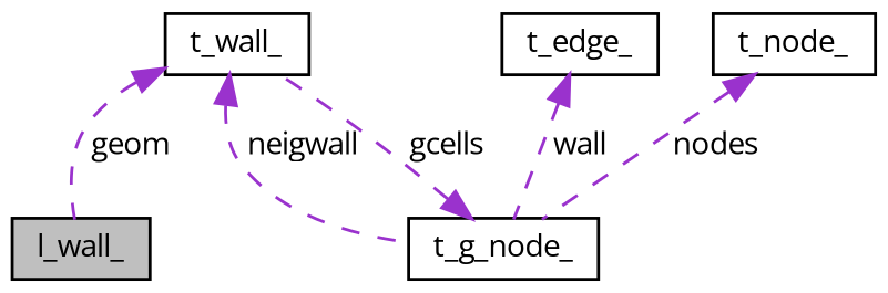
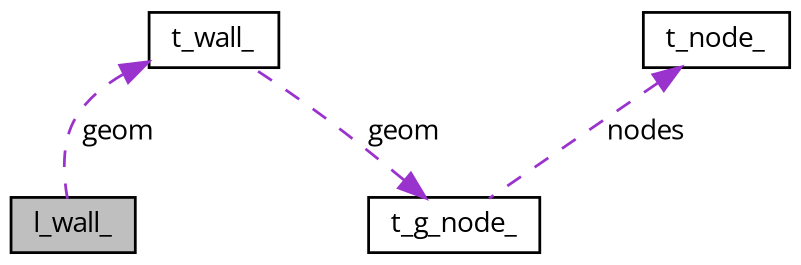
  digraph {
    fontname="Open Sans"
    node [color=black fillcolor=white fontname="Open Sans" fontsize=10 shape=record style=filled]
    edge [color=darkorchid3 dir=back fontname="Open Sans" fontsize=10 labelfontname=Helvetica labelfontsize=10 style=dashed]
    n1 [fillcolor=grey75 fontcolor=black height=0.2 label=l_wall_ width=0.4]
    n2 [height=0.2 label=t_wall_ width=0.4]
    n3 [height=0.2 label=t_g_node_ width=0.4]
-   n4 [height=0.2 label=t_edge_ width=0.4]
    n5 [height=0.2 label=t_node_ width=0.4]
    n2 -> n1 [label=" geom"]
-   n2 -> n3 [label=" neigwall"]
-   n3 -> n2 [label=" gcells"]
-   n4 -> n3 [label=" wall"]
+   n3 -> n2 [label=" geom"]
    n5 -> n3 [label=" nodes"]
  }
